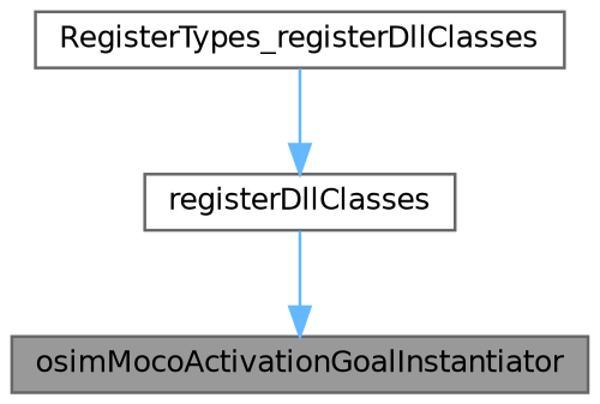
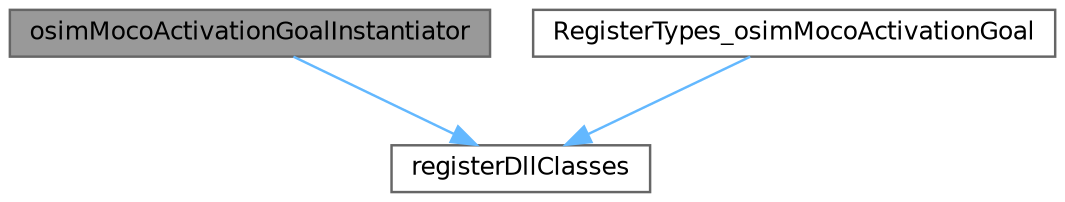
  digraph {
    rankdir=TB
    node [color=grey40 fillcolor=white fontname=Helvetica fontsize=10 shape=box style=filled]
    edge [color=steelblue1 fontname=Helvetica fontsize=10 labelfontname=Helvetica labelfontsize=10 style=solid]
    n1 [color=gray40 fillcolor=grey60 fontcolor=black height=0.2 label=osimMocoActivationGoalInstantiator width=0.4]
    n2 [height=0.2 label=registerDllClasses width=0.4]
-   n3 [height=0.2 label=RegisterTypes_registerDllClasses width=0.4]
-   n2 -> n1
+   n3 [height=0.2 label=RegisterTypes_osimMocoActivationGoal width=0.4]
+   n1 -> n2
    n3 -> n2
  }
